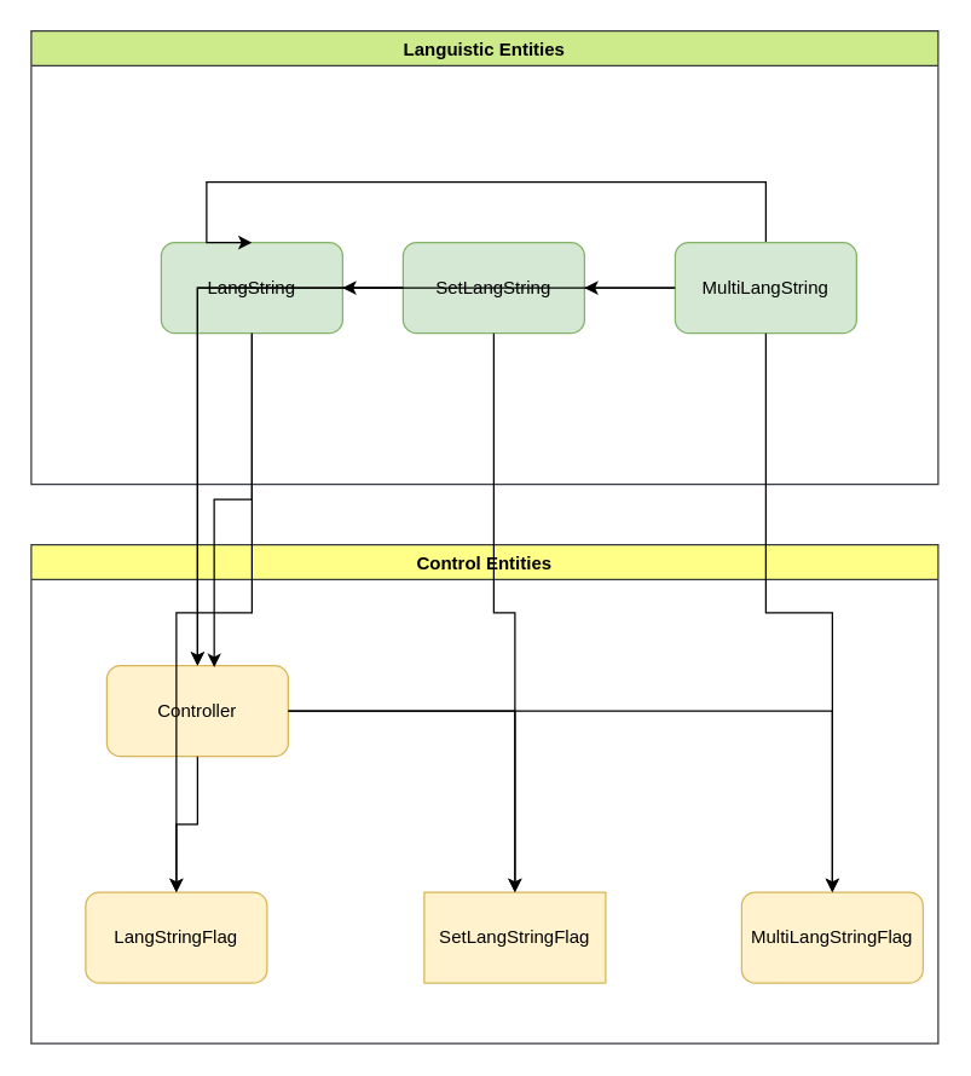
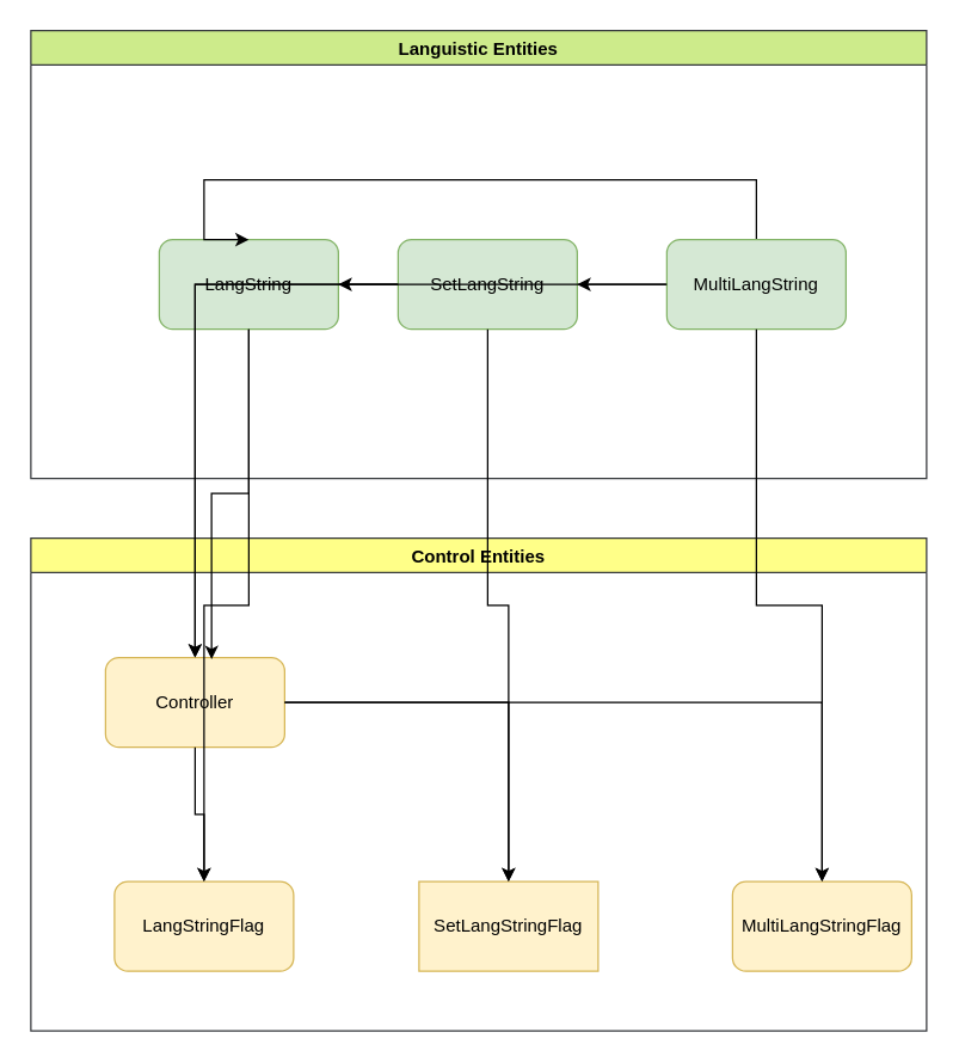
  <mxCell id="0" />
  <mxCell id="1" parent="0" />
  <mxCell id="2" value="Languistic Entities" style="swimlane;startSize=23;fillColor=#cdeb8b;strokeColor=#36393d;fillStyle=auto;glass=0;" vertex="1" parent="1"><mxGeometry x="20" y="20" width="600" height="300" as="geometry" /></mxCell>
  <mxCell id="3" value="LangString" style="rounded=1;whiteSpace=wrap;html=1;fillColor=#d5e8d4;strokeColor=#82b366;" vertex="1" parent="2"><mxGeometry x="86" y="140" width="120" height="60" as="geometry" /></mxCell>
  <mxCell id="4" value="" style="edgeStyle=orthogonalEdgeStyle;rounded=0;orthogonalLoop=1;jettySize=auto;html=1;" edge="1" parent="2" source="6" target="8"><mxGeometry relative="1" as="geometry" /></mxCell>
  <mxCell id="5" style="edgeStyle=orthogonalEdgeStyle;rounded=0;orthogonalLoop=1;jettySize=auto;html=1;entryX=0.5;entryY=0;entryDx=0;entryDy=0;" edge="1" parent="2" source="6" target="3"><mxGeometry relative="1" as="geometry"><Array as="points"><mxPoint x="486" y="100" /><mxPoint x="116" y="100" /></Array></mxGeometry></mxCell>
  <mxCell id="6" value="MultiLangString" style="rounded=1;whiteSpace=wrap;html=1;fillColor=#d5e8d4;strokeColor=#82b366;" vertex="1" parent="2"><mxGeometry x="426" y="140" width="120" height="60" as="geometry" /></mxCell>
  <mxCell id="7" value="" style="edgeStyle=orthogonalEdgeStyle;rounded=0;orthogonalLoop=1;jettySize=auto;html=1;" edge="1" parent="2" source="8" target="3"><mxGeometry relative="1" as="geometry" /></mxCell>
  <mxCell id="8" value="SetLangString" style="rounded=1;whiteSpace=wrap;html=1;fillColor=#d5e8d4;strokeColor=#82b366;" vertex="1" parent="2"><mxGeometry x="246" y="140" width="120" height="60" as="geometry" /></mxCell>
  <mxCell id="9" value="Control Entities" style="swimlane;startSize=23;fillColor=#ffff88;strokeColor=#36393d;" vertex="1" parent="1"><mxGeometry x="20" y="360" width="600" height="330" as="geometry" /></mxCell>
  <mxCell id="10" value="Controller" style="rounded=1;whiteSpace=wrap;html=1;fillColor=#fff2cc;strokeColor=#d6b656;" vertex="1" parent="9"><mxGeometry x="50" y="80" width="120" height="60" as="geometry" /></mxCell>
- <mxCell id="11" value="LangStringFlag" style="rounded=1;whiteSpace=wrap;html=1;fillColor=#fff2cc;strokeColor=#d6b656;" vertex="1" parent="1"><mxGeometry x="56" y="590" width="120" height="60" as="geometry" /></mxCell>
+ <mxCell id="11" value="LangStringFlag" style="rounded=1;whiteSpace=wrap;html=1;fillColor=#fff2cc;strokeColor=#d6b656;" vertex="1" parent="1"><mxGeometry x="76" y="590" width="120" height="60" as="geometry" /></mxCell>
  <mxCell id="12" value="SetLangStringFlag" style="whiteSpace=wrap;html=1;fillColor=#fff2cc;strokeColor=#d6b656;rounded=0;" vertex="1" parent="1"><mxGeometry x="280" y="590" width="120" height="60" as="geometry" /></mxCell>
  <mxCell id="13" value="MultiLangStringFlag" style="rounded=1;whiteSpace=wrap;html=1;fillColor=#fff2cc;strokeColor=#d6b656;" vertex="1" parent="1"><mxGeometry x="490" y="590" width="120" height="60" as="geometry" /></mxCell>
  <mxCell id="14" style="edgeStyle=orthogonalEdgeStyle;rounded=0;orthogonalLoop=1;jettySize=auto;html=1;entryX=0.592;entryY=0.017;entryDx=0;entryDy=0;entryPerimeter=0;" edge="1" parent="1" source="3" target="10"><mxGeometry relative="1" as="geometry" /></mxCell>
  <mxCell id="15" style="edgeStyle=orthogonalEdgeStyle;rounded=0;orthogonalLoop=1;jettySize=auto;html=1;entryX=0.5;entryY=0;entryDx=0;entryDy=0;" edge="1" parent="1" source="3" target="11"><mxGeometry relative="1" as="geometry" /></mxCell>
  <mxCell id="16" style="edgeStyle=orthogonalEdgeStyle;rounded=0;orthogonalLoop=1;jettySize=auto;html=1;entryX=0.5;entryY=0;entryDx=0;entryDy=0;" edge="1" parent="1" source="8" target="10"><mxGeometry relative="1" as="geometry" /></mxCell>
  <mxCell id="17" style="edgeStyle=orthogonalEdgeStyle;rounded=0;orthogonalLoop=1;jettySize=auto;html=1;entryX=0.5;entryY=0;entryDx=0;entryDy=0;" edge="1" parent="1" source="8" target="12"><mxGeometry relative="1" as="geometry" /></mxCell>
  <mxCell id="18" style="edgeStyle=orthogonalEdgeStyle;rounded=0;orthogonalLoop=1;jettySize=auto;html=1;entryX=0.5;entryY=0;entryDx=0;entryDy=0;" edge="1" parent="1" source="6" target="13"><mxGeometry relative="1" as="geometry" /></mxCell>
  <mxCell id="19" style="edgeStyle=orthogonalEdgeStyle;rounded=0;orthogonalLoop=1;jettySize=auto;html=1;entryX=0.5;entryY=0;entryDx=0;entryDy=0;" edge="1" parent="1" source="6" target="10"><mxGeometry relative="1" as="geometry" /></mxCell>
  <mxCell id="20" style="edgeStyle=orthogonalEdgeStyle;rounded=0;orthogonalLoop=1;jettySize=auto;html=1;entryX=0.5;entryY=0;entryDx=0;entryDy=0;" edge="1" parent="1" source="10" target="11"><mxGeometry relative="1" as="geometry" /></mxCell>
  <mxCell id="21" style="edgeStyle=orthogonalEdgeStyle;rounded=0;orthogonalLoop=1;jettySize=auto;html=1;entryX=0.5;entryY=0;entryDx=0;entryDy=0;" edge="1" parent="1" source="10" target="12"><mxGeometry relative="1" as="geometry" /></mxCell>
  <mxCell id="22" style="edgeStyle=orthogonalEdgeStyle;rounded=0;orthogonalLoop=1;jettySize=auto;html=1;" edge="1" parent="1" source="10" target="13"><mxGeometry relative="1" as="geometry" /></mxCell>
